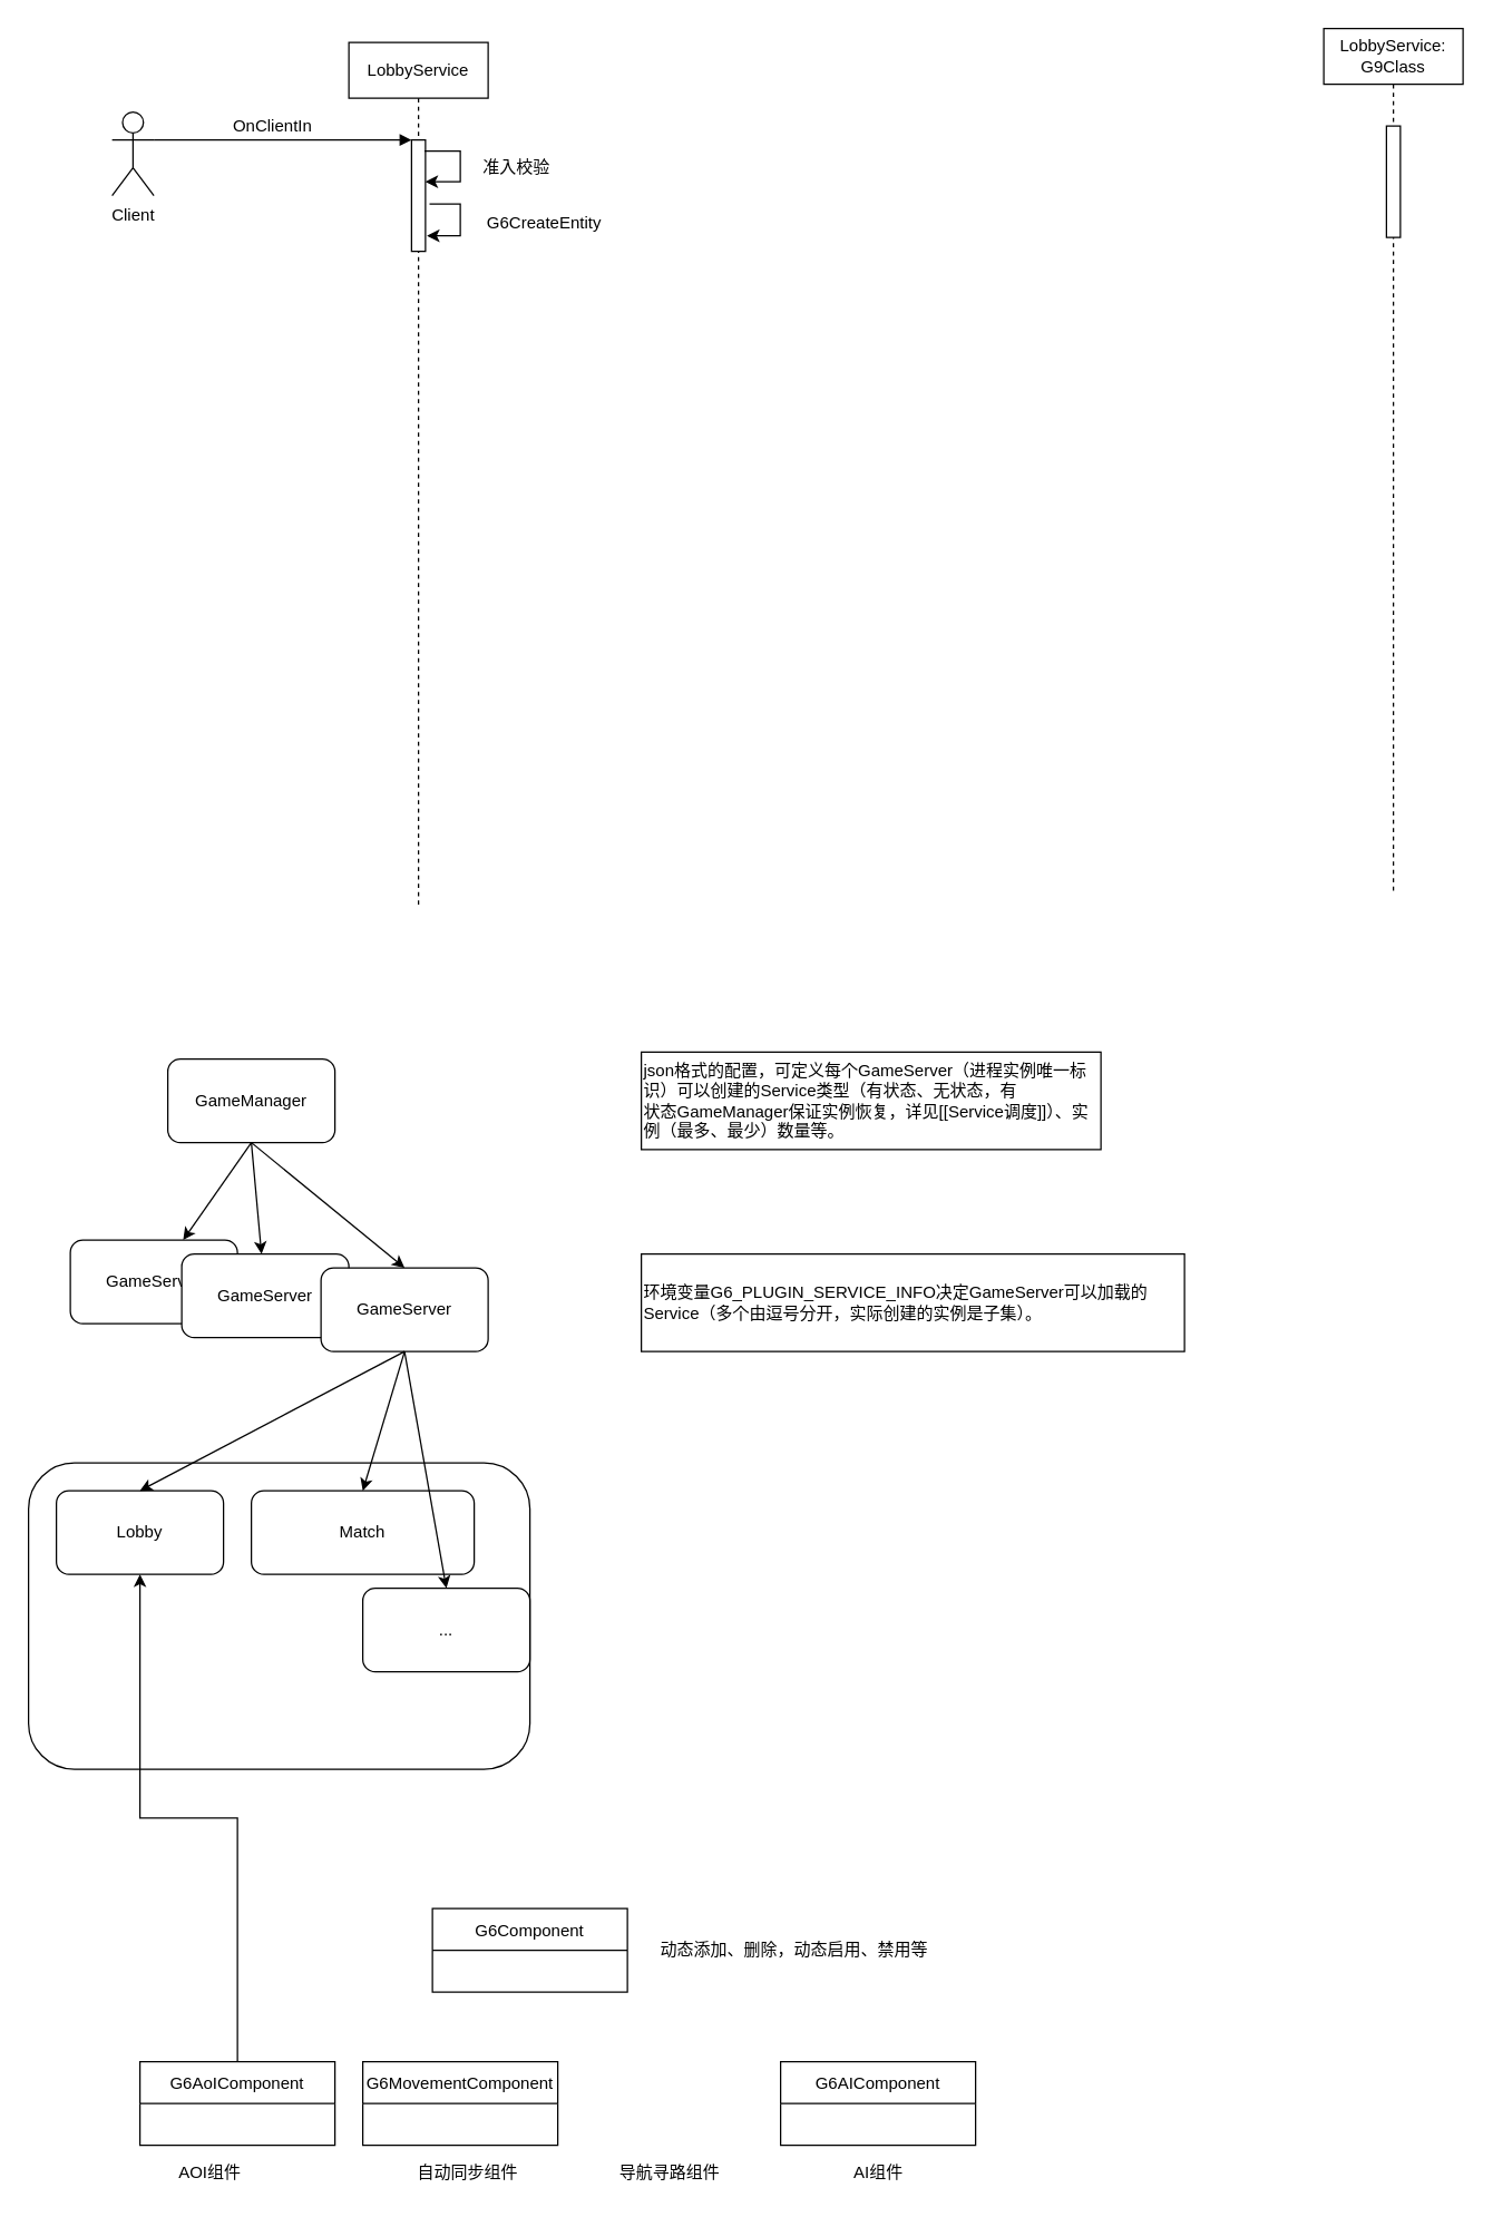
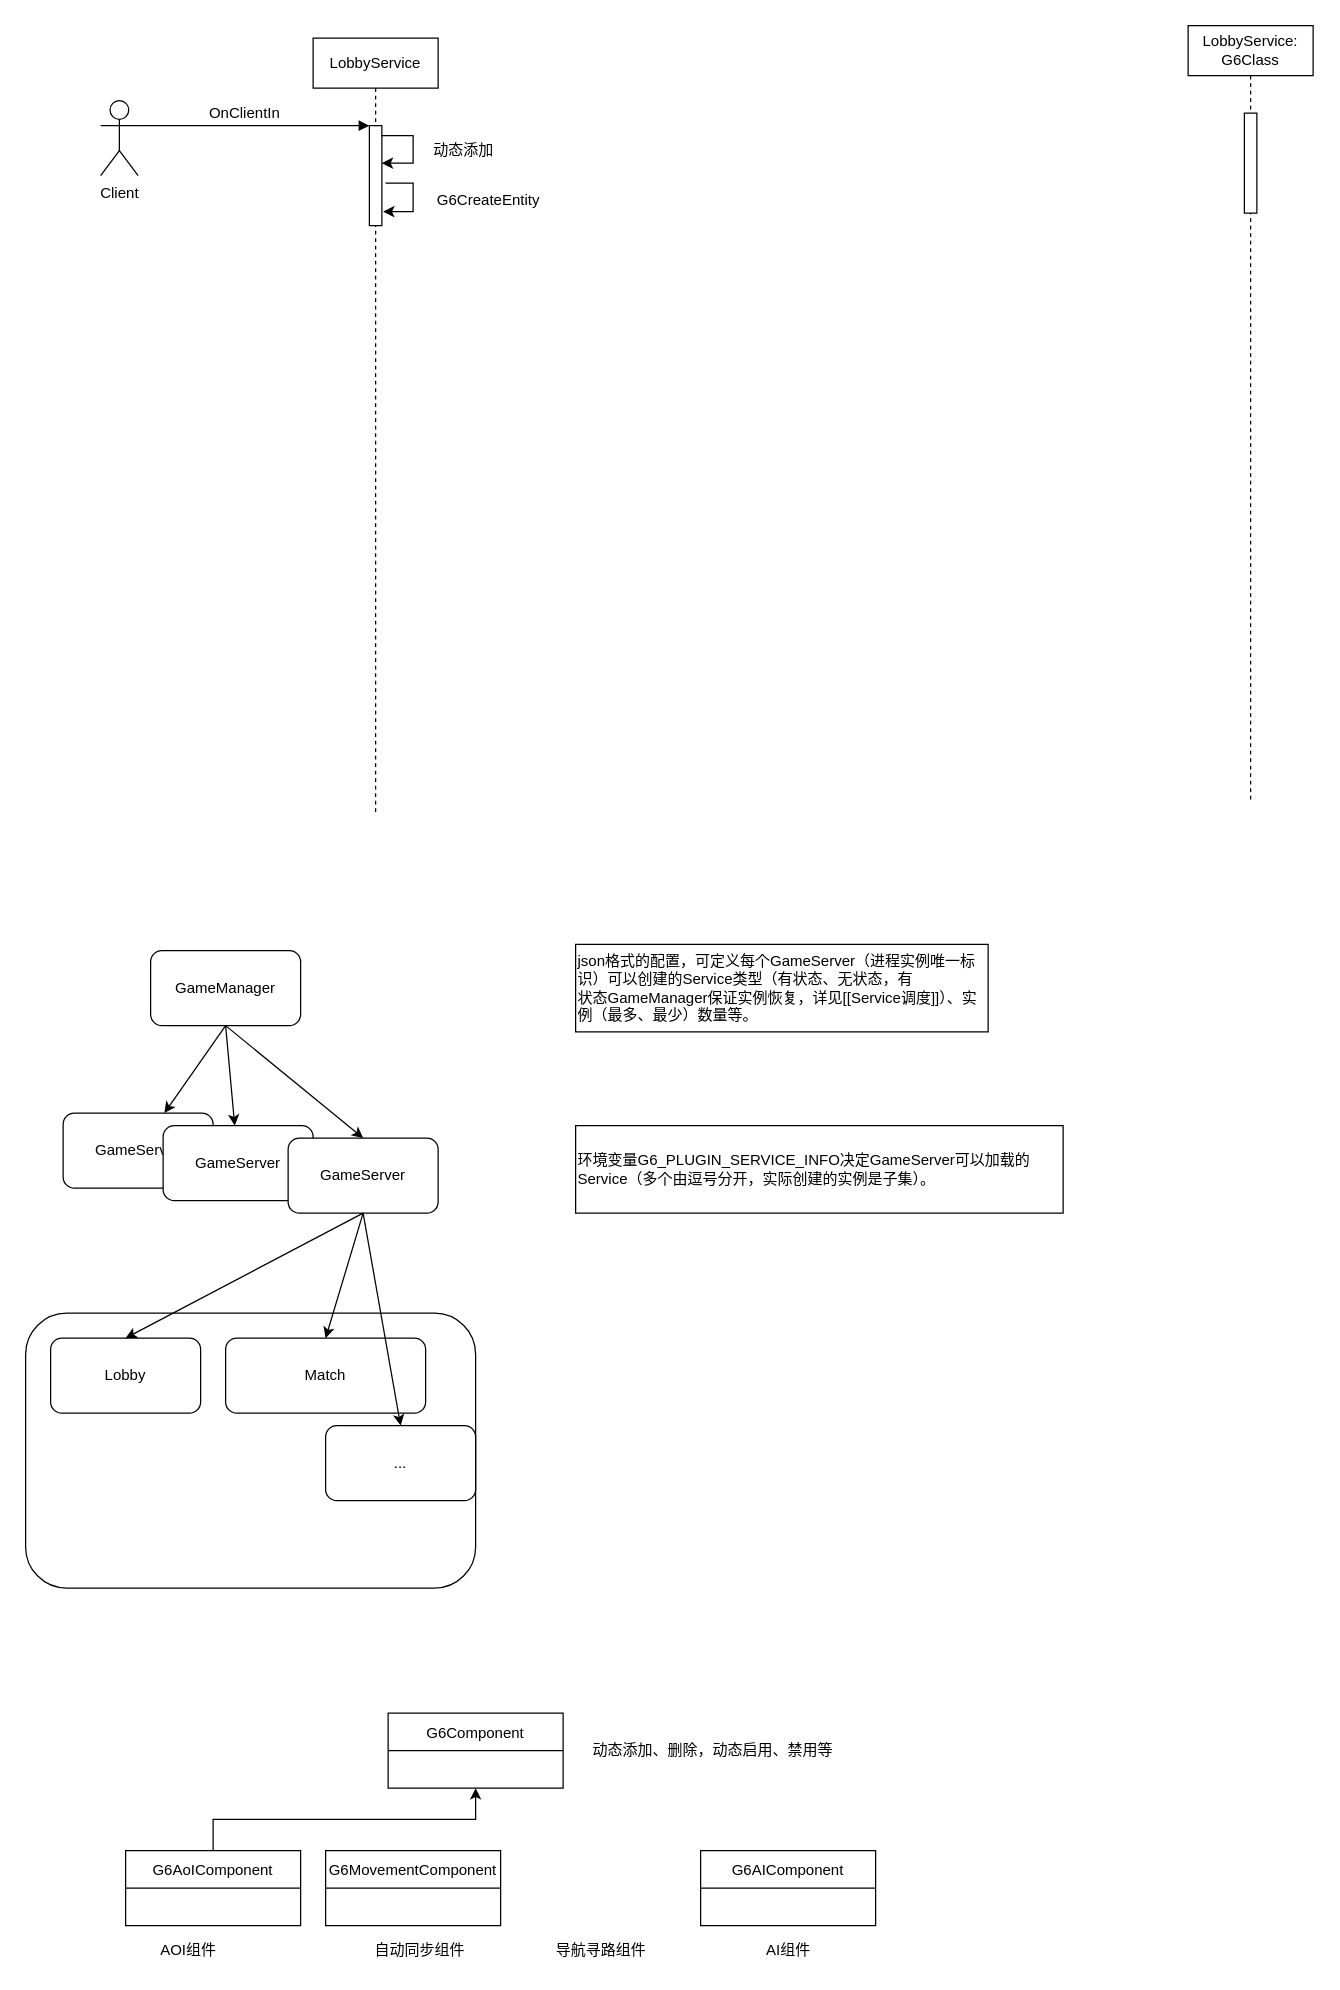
  <mxCell id="0" />
  <mxCell id="1" parent="0" />
  <mxCell id="2" value="Client" style="shape=umlActor;verticalLabelPosition=bottom;verticalAlign=top;html=1;outlineConnect=0;" vertex="1" parent="1"><mxGeometry x="80" y="80" width="30" height="60" as="geometry" /></mxCell>
  <mxCell id="3" value="LobbyService" style="shape=umlLifeline;perimeter=lifelinePerimeter;whiteSpace=wrap;html=1;container=1;collapsible=0;recursiveResize=0;outlineConnect=0;fontFamily=Helvetica;fontSize=12;align=center;verticalAlign=middle;labelPosition=center;verticalLabelPosition=middle;" vertex="1" parent="1"><mxGeometry x="250" y="30" width="100" height="620" as="geometry" /></mxCell>
  <mxCell id="4" value="" style="html=1;points=[];perimeter=orthogonalPerimeter;fontFamily=Helvetica;fontSize=12;" vertex="1" parent="3"><mxGeometry x="45" y="70" width="10" height="80" as="geometry" /></mxCell>
  <mxCell id="5" value="" style="endArrow=classic;html=1;rounded=0;shadow=0;fontFamily=Helvetica;fontSize=12;exitX=0.927;exitY=0.099;exitDx=0;exitDy=0;exitPerimeter=0;edgeStyle=elbowEdgeStyle;elbow=vertical;" edge="1" parent="3" source="4" target="4"><mxGeometry width="50" height="50" relative="1" as="geometry"><mxPoint x="270" y="240" as="sourcePoint" /><mxPoint x="120" y="80" as="targetPoint" /><Array as="points"><mxPoint x="80" y="100" /><mxPoint x="100" y="78" /></Array></mxGeometry></mxCell>
  <mxCell id="6" value="" style="endArrow=classic;html=1;rounded=0;shadow=0;fontFamily=Helvetica;fontSize=12;edgeStyle=elbowEdgeStyle;elbow=vertical;entryX=1.109;entryY=0.86;entryDx=0;entryDy=0;entryPerimeter=0;exitX=1.291;exitY=0.576;exitDx=0;exitDy=0;exitPerimeter=0;" edge="1" parent="3" source="4" target="4"><mxGeometry width="50" height="50" relative="1" as="geometry"><mxPoint x="230" y="110" as="sourcePoint" /><mxPoint x="80" y="140" as="targetPoint" /><Array as="points"><mxPoint x="80" y="130" /><mxPoint x="120" y="139" /><mxPoint x="160" y="120" /><mxPoint x="150" y="120" /></Array></mxGeometry></mxCell>
  <mxCell id="7" value="&lt;p class=&quot;MsoNormal&quot;&gt;&lt;br&gt;&lt;/p&gt;" style="html=1;verticalAlign=bottom;endArrow=block;rounded=0;fontFamily=Helvetica;fontSize=12;" edge="1" parent="1" target="4"><mxGeometry x="-0.027" y="-10" width="80" relative="1" as="geometry"><mxPoint x="110" y="100" as="sourcePoint" /><mxPoint x="130" y="100" as="targetPoint" /><mxPoint as="offset" /></mxGeometry></mxCell>
  <mxCell id="8" value="&lt;span style=&quot;background-color: rgb(255 , 255 , 255)&quot;&gt;OnClientIn&lt;/span&gt;" style="text;html=1;align=center;verticalAlign=middle;resizable=0;points=[];autosize=1;strokeColor=none;fillColor=none;fontSize=12;fontFamily=Helvetica;" vertex="1" parent="1"><mxGeometry x="160" y="80" width="70" height="20" as="geometry" /></mxCell>
- <mxCell id="9" value="LobbyService:&lt;br&gt;&lt;span&gt;G9Class&lt;/span&gt;" style="shape=umlLifeline;perimeter=lifelinePerimeter;whiteSpace=wrap;html=1;container=1;collapsible=0;recursiveResize=0;outlineConnect=0;fontFamily=Helvetica;fontSize=12;align=center;verticalAlign=middle;labelPosition=center;verticalLabelPosition=middle;" vertex="1" parent="1"><mxGeometry x="950" y="20" width="100" height="620" as="geometry" /></mxCell>
+ <mxCell id="9" value="LobbyService:&lt;br&gt;&lt;span&gt;G6Class&lt;/span&gt;" style="shape=umlLifeline;perimeter=lifelinePerimeter;whiteSpace=wrap;html=1;container=1;collapsible=0;recursiveResize=0;outlineConnect=0;fontFamily=Helvetica;fontSize=12;align=center;verticalAlign=middle;labelPosition=center;verticalLabelPosition=middle;" vertex="1" parent="1"><mxGeometry x="950" y="20" width="100" height="620" as="geometry" /></mxCell>
  <mxCell id="10" value="" style="html=1;points=[];perimeter=orthogonalPerimeter;fontFamily=Helvetica;fontSize=12;" vertex="1" parent="9"><mxGeometry x="45" y="70" width="10" height="80" as="geometry" /></mxCell>
- <mxCell id="11" value="准入校验" style="text;html=1;align=center;verticalAlign=middle;resizable=0;points=[];autosize=1;strokeColor=none;fillColor=none;fontSize=12;fontFamily=Helvetica;" vertex="1" parent="1"><mxGeometry x="340" y="110" width="60" height="20" as="geometry" /></mxCell>
+ <mxCell id="11" value="动态添加" style="text;html=1;align=center;verticalAlign=middle;resizable=0;points=[];autosize=1;strokeColor=none;fillColor=none;fontSize=12;fontFamily=Helvetica;" vertex="1" parent="1"><mxGeometry x="340" y="110" width="60" height="20" as="geometry" /></mxCell>
  <mxCell id="12" value="G6CreateEntity" style="text;html=1;align=center;verticalAlign=middle;resizable=0;points=[];autosize=1;strokeColor=none;fillColor=none;fontSize=12;fontFamily=Helvetica;" vertex="1" parent="1"><mxGeometry x="340" y="150" width="100" height="20" as="geometry" /></mxCell>
  <mxCell id="13" value="GameServer" style="rounded=1;whiteSpace=wrap;html=1;fontFamily=Helvetica;fontSize=12;" vertex="1" parent="1"><mxGeometry x="50" y="890" width="120" height="60" as="geometry" /></mxCell>
  <mxCell id="14" style="rounded=0;orthogonalLoop=1;jettySize=auto;elbow=vertical;html=1;exitX=0.5;exitY=1;exitDx=0;exitDy=0;shadow=0;fontFamily=Helvetica;fontSize=12;" edge="1" parent="1" source="17" target="13"><mxGeometry relative="1" as="geometry" /></mxCell>
  <mxCell id="15" style="edgeStyle=none;rounded=0;orthogonalLoop=1;jettySize=auto;html=1;exitX=0.5;exitY=1;exitDx=0;exitDy=0;shadow=0;fontFamily=Helvetica;fontSize=12;elbow=vertical;" edge="1" parent="1" source="17" target="18"><mxGeometry relative="1" as="geometry" /></mxCell>
  <mxCell id="16" style="edgeStyle=none;rounded=0;orthogonalLoop=1;jettySize=auto;html=1;exitX=0.5;exitY=1;exitDx=0;exitDy=0;entryX=0.5;entryY=0;entryDx=0;entryDy=0;shadow=0;fontFamily=Helvetica;fontSize=12;elbow=vertical;" edge="1" parent="1" source="17" target="19"><mxGeometry relative="1" as="geometry" /></mxCell>
  <mxCell id="17" value="GameManager" style="rounded=1;whiteSpace=wrap;html=1;fontFamily=Helvetica;fontSize=12;" vertex="1" parent="1"><mxGeometry x="120" y="760" width="120" height="60" as="geometry" /></mxCell>
  <mxCell id="18" value="GameServer" style="rounded=1;whiteSpace=wrap;html=1;fontFamily=Helvetica;fontSize=12;" vertex="1" parent="1"><mxGeometry x="130" y="900" width="120" height="60" as="geometry" /></mxCell>
  <mxCell id="19" value="GameServer" style="rounded=1;whiteSpace=wrap;html=1;fontFamily=Helvetica;fontSize=12;" vertex="1" parent="1"><mxGeometry x="230" y="910" width="120" height="60" as="geometry" /></mxCell>
  <mxCell id="20" value="" style="rounded=1;whiteSpace=wrap;html=1;fontFamily=Helvetica;fontSize=12;" vertex="1" parent="1"><mxGeometry x="20" y="1050" width="360" height="220" as="geometry" /></mxCell>
  <mxCell id="21" value="Lobby" style="rounded=1;whiteSpace=wrap;html=1;fontFamily=Helvetica;fontSize=12;shadow=0;" vertex="1" parent="1"><mxGeometry x="40" y="1070" width="120" height="60" as="geometry" /></mxCell>
  <mxCell id="22" value="Match" style="rounded=1;whiteSpace=wrap;html=1;fontFamily=Helvetica;fontSize=12;shadow=0;" vertex="1" parent="1"><mxGeometry x="180" y="1070" width="160" height="60" as="geometry" /></mxCell>
  <mxCell id="23" style="edgeStyle=none;rounded=0;orthogonalLoop=1;jettySize=auto;html=1;exitX=0.5;exitY=1;exitDx=0;exitDy=0;entryX=0.5;entryY=0;entryDx=0;entryDy=0;shadow=0;fontFamily=Helvetica;fontSize=12;elbow=vertical;" edge="1" parent="1" source="19" target="21"><mxGeometry relative="1" as="geometry" /></mxCell>
  <mxCell id="24" style="edgeStyle=none;rounded=0;orthogonalLoop=1;jettySize=auto;html=1;exitX=0.5;exitY=1;exitDx=0;exitDy=0;entryX=0.5;entryY=0;entryDx=0;entryDy=0;shadow=0;fontFamily=Helvetica;fontSize=12;elbow=vertical;" edge="1" parent="1" source="19" target="22"><mxGeometry relative="1" as="geometry" /></mxCell>
  <mxCell id="25" value="..." style="rounded=1;whiteSpace=wrap;html=1;shadow=0;fontFamily=Helvetica;fontSize=12;" vertex="1" parent="1"><mxGeometry x="260" y="1140" width="120" height="60" as="geometry" /></mxCell>
  <mxCell id="26" style="edgeStyle=none;rounded=0;orthogonalLoop=1;jettySize=auto;html=1;exitX=0.5;exitY=1;exitDx=0;exitDy=0;entryX=0.5;entryY=0;entryDx=0;entryDy=0;shadow=0;fontFamily=Helvetica;fontSize=12;elbow=vertical;" edge="1" parent="1" source="19" target="25"><mxGeometry relative="1" as="geometry" /></mxCell>
  <mxCell id="27" value="json格式的配置，可定义每个GameServer（进程实例唯一标识）可以创建的Service类型（有状态、无状态，有&lt;br&gt;状态GameManager保证实例恢复，详见[[Service调度]]）、实例（最多、最少）数量等。" style="rounded=0;whiteSpace=wrap;html=1;shadow=0;fontFamily=Helvetica;fontSize=12;align=left;" vertex="1" parent="1"><mxGeometry x="460" y="755" width="330" height="70" as="geometry" /></mxCell>
  <mxCell id="28" value="环境变量G6_PLUGIN_SERVICE_INFO决定GameServer可以加载的Service（多个由逗号分开，实际创建的实例是子集）。" style="rounded=0;whiteSpace=wrap;html=1;shadow=0;fontFamily=Helvetica;fontSize=12;align=left;" vertex="1" parent="1"><mxGeometry x="460" y="900" width="390" height="70" as="geometry" /></mxCell>
  <mxCell id="29" value="G6Component" style="swimlane;fontStyle=0;childLayout=stackLayout;horizontal=1;startSize=30;horizontalStack=0;resizeParent=1;resizeParentMax=0;resizeLast=0;collapsible=1;marginBottom=0;shadow=0;fontFamily=Helvetica;fontSize=12;" vertex="1" parent="1"><mxGeometry x="310" y="1370" width="140" height="60" as="geometry" /></mxCell>
- <mxCell id="30" style="edgeStyle=orthogonalEdgeStyle;rounded=0;orthogonalLoop=1;jettySize=auto;html=1;exitX=0.5;exitY=0;exitDx=0;exitDy=0;shadow=0;fontFamily=Helvetica;fontSize=12;elbow=vertical;" edge="1" parent="1" source="31" target="21"><mxGeometry relative="1" as="geometry" /></mxCell>
+ <mxCell id="30" style="edgeStyle=orthogonalEdgeStyle;rounded=0;orthogonalLoop=1;jettySize=auto;html=1;exitX=0.5;exitY=0;exitDx=0;exitDy=0;entryX=0.5;entryY=1;entryDx=0;entryDy=0;shadow=0;fontFamily=Helvetica;fontSize=12;elbow=vertical;" edge="1" parent="1" source="31" target="29"><mxGeometry relative="1" as="geometry" /></mxCell>
  <mxCell id="31" value="G6AoIComponent" style="swimlane;fontStyle=0;childLayout=stackLayout;horizontal=1;startSize=30;horizontalStack=0;resizeParent=1;resizeParentMax=0;resizeLast=0;collapsible=1;marginBottom=0;shadow=0;fontFamily=Helvetica;fontSize=12;" vertex="1" parent="1"><mxGeometry x="100" y="1480" width="140" height="60" as="geometry" /></mxCell>
  <mxCell id="32" value="G6MovementComponent" style="swimlane;fontStyle=0;childLayout=stackLayout;horizontal=1;startSize=30;horizontalStack=0;resizeParent=1;resizeParentMax=0;resizeLast=0;collapsible=1;marginBottom=0;shadow=0;fontFamily=Helvetica;fontSize=12;" vertex="1" parent="1"><mxGeometry x="260" y="1480" width="140" height="60" as="geometry" /></mxCell>
  <mxCell id="33" value="G6AIComponent" style="swimlane;fontStyle=0;childLayout=stackLayout;horizontal=1;startSize=30;horizontalStack=0;resizeParent=1;resizeParentMax=0;resizeLast=0;collapsible=1;marginBottom=0;shadow=0;fontFamily=Helvetica;fontSize=12;" vertex="1" parent="1"><mxGeometry x="560" y="1480" width="140" height="60" as="geometry" /></mxCell>
  <mxCell id="34" value="动态添加、删除，动态启用、禁用等" style="text;html=1;strokeColor=none;fillColor=none;align=center;verticalAlign=middle;whiteSpace=wrap;rounded=0;shadow=0;fontFamily=Helvetica;fontSize=12;" vertex="1" parent="1"><mxGeometry x="460" y="1395" width="220" height="10" as="geometry" /></mxCell>
  <mxCell id="35" value="AOI组件" style="text;html=1;align=center;verticalAlign=middle;resizable=0;points=[];autosize=1;strokeColor=none;fillColor=none;fontSize=12;fontFamily=Helvetica;" vertex="1" parent="1"><mxGeometry x="120" y="1550" width="60" height="20" as="geometry" /></mxCell>
  <mxCell id="36" value="自动同步组件" style="text;html=1;align=center;verticalAlign=middle;resizable=0;points=[];autosize=1;strokeColor=none;fillColor=none;fontSize=12;fontFamily=Helvetica;" vertex="1" parent="1"><mxGeometry x="290" y="1550" width="90" height="20" as="geometry" /></mxCell>
  <mxCell id="37" value="导航寻路组件" style="text;html=1;align=center;verticalAlign=middle;resizable=0;points=[];autosize=1;strokeColor=none;fillColor=none;fontSize=12;fontFamily=Helvetica;" vertex="1" parent="1"><mxGeometry x="435" y="1550" width="90" height="20" as="geometry" /></mxCell>
  <mxCell id="38" value="AI组件&lt;br/&gt;" style="text;html=1;align=center;verticalAlign=middle;resizable=0;points=[];autosize=1;strokeColor=none;fillColor=none;fontSize=12;fontFamily=Helvetica;" vertex="1" parent="1"><mxGeometry x="605" y="1550" width="50" height="20" as="geometry" /></mxCell>
